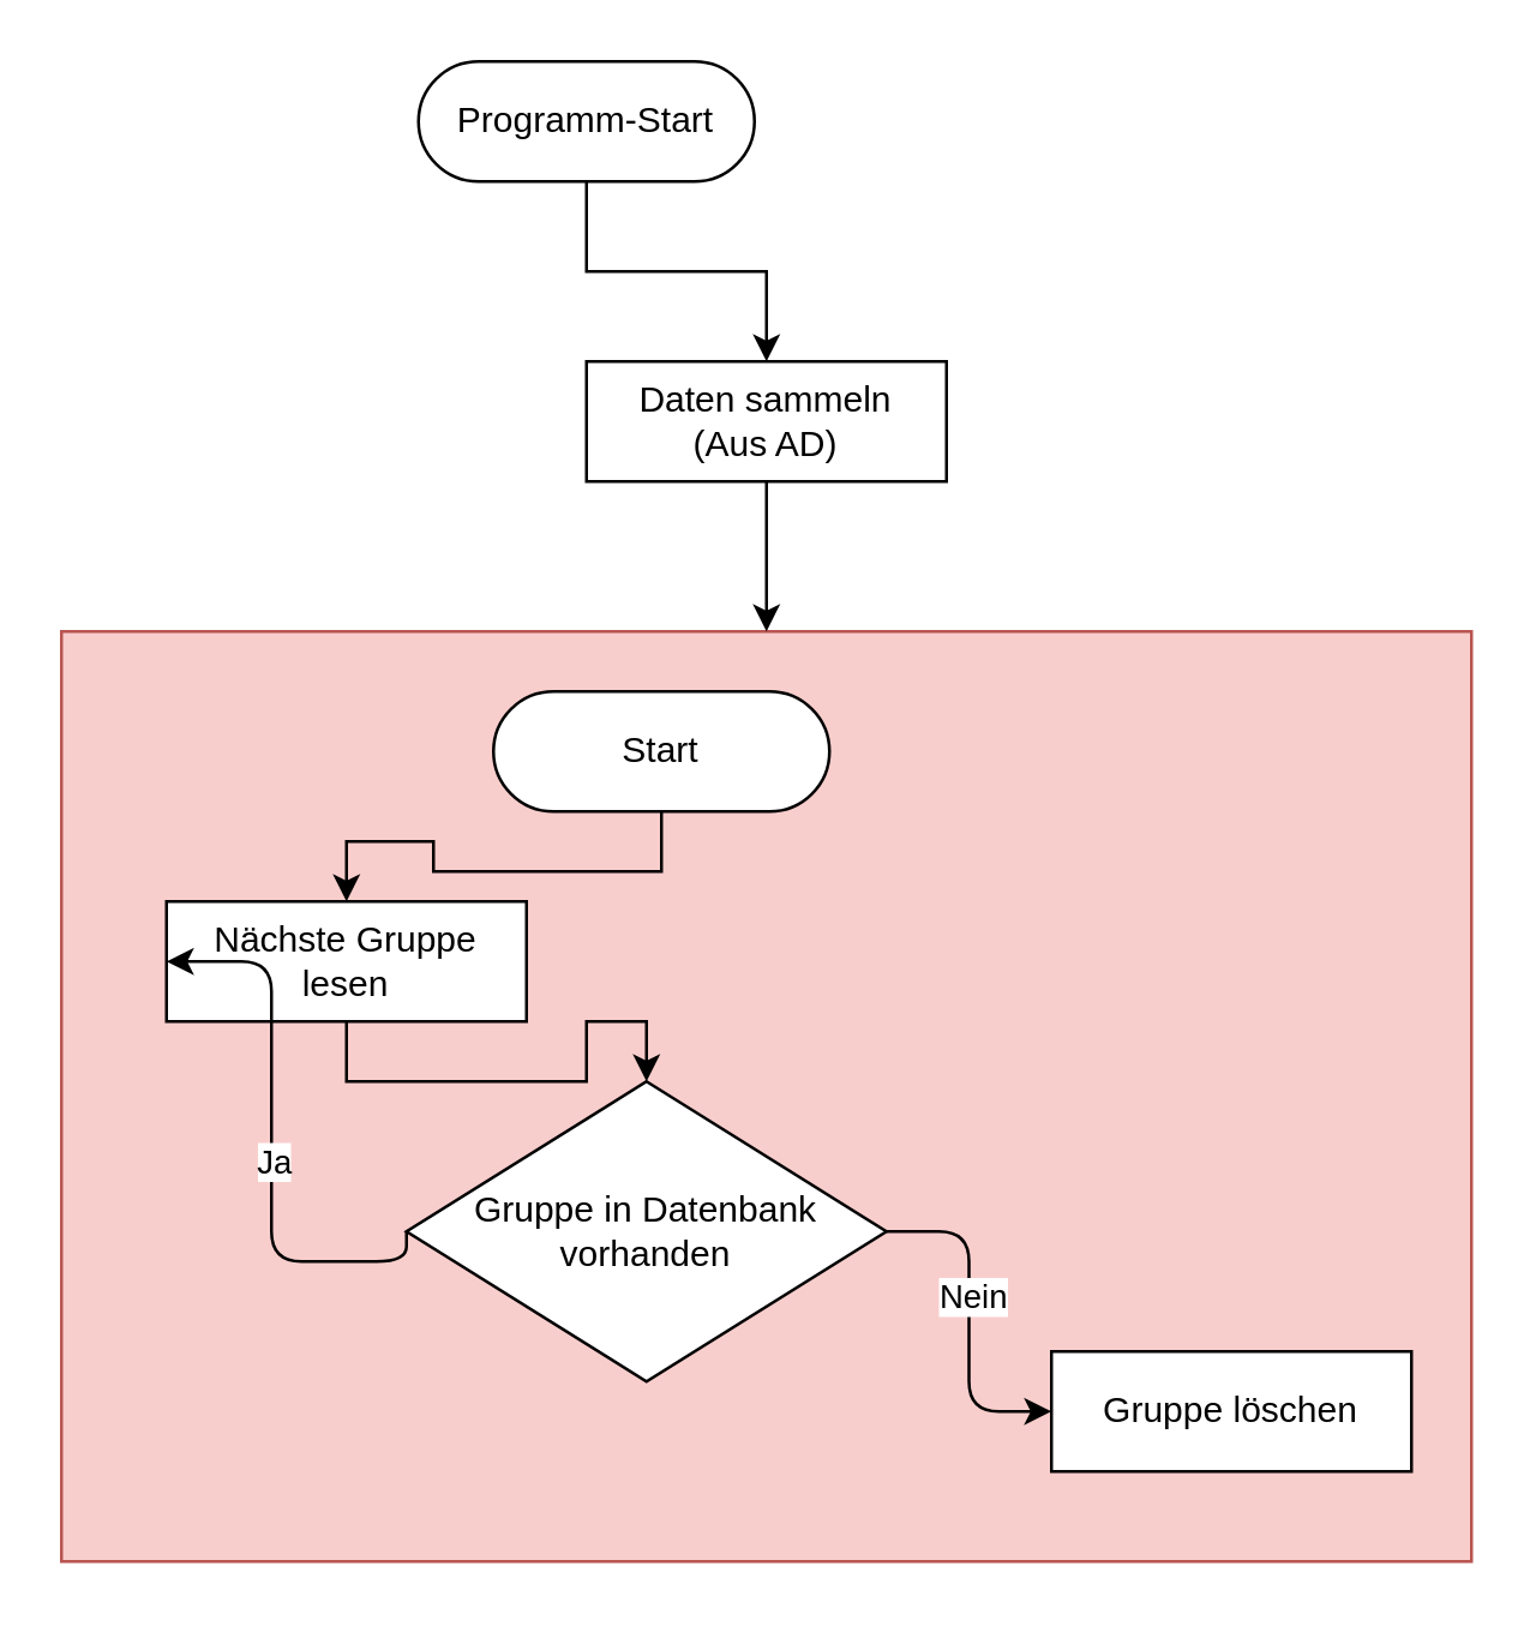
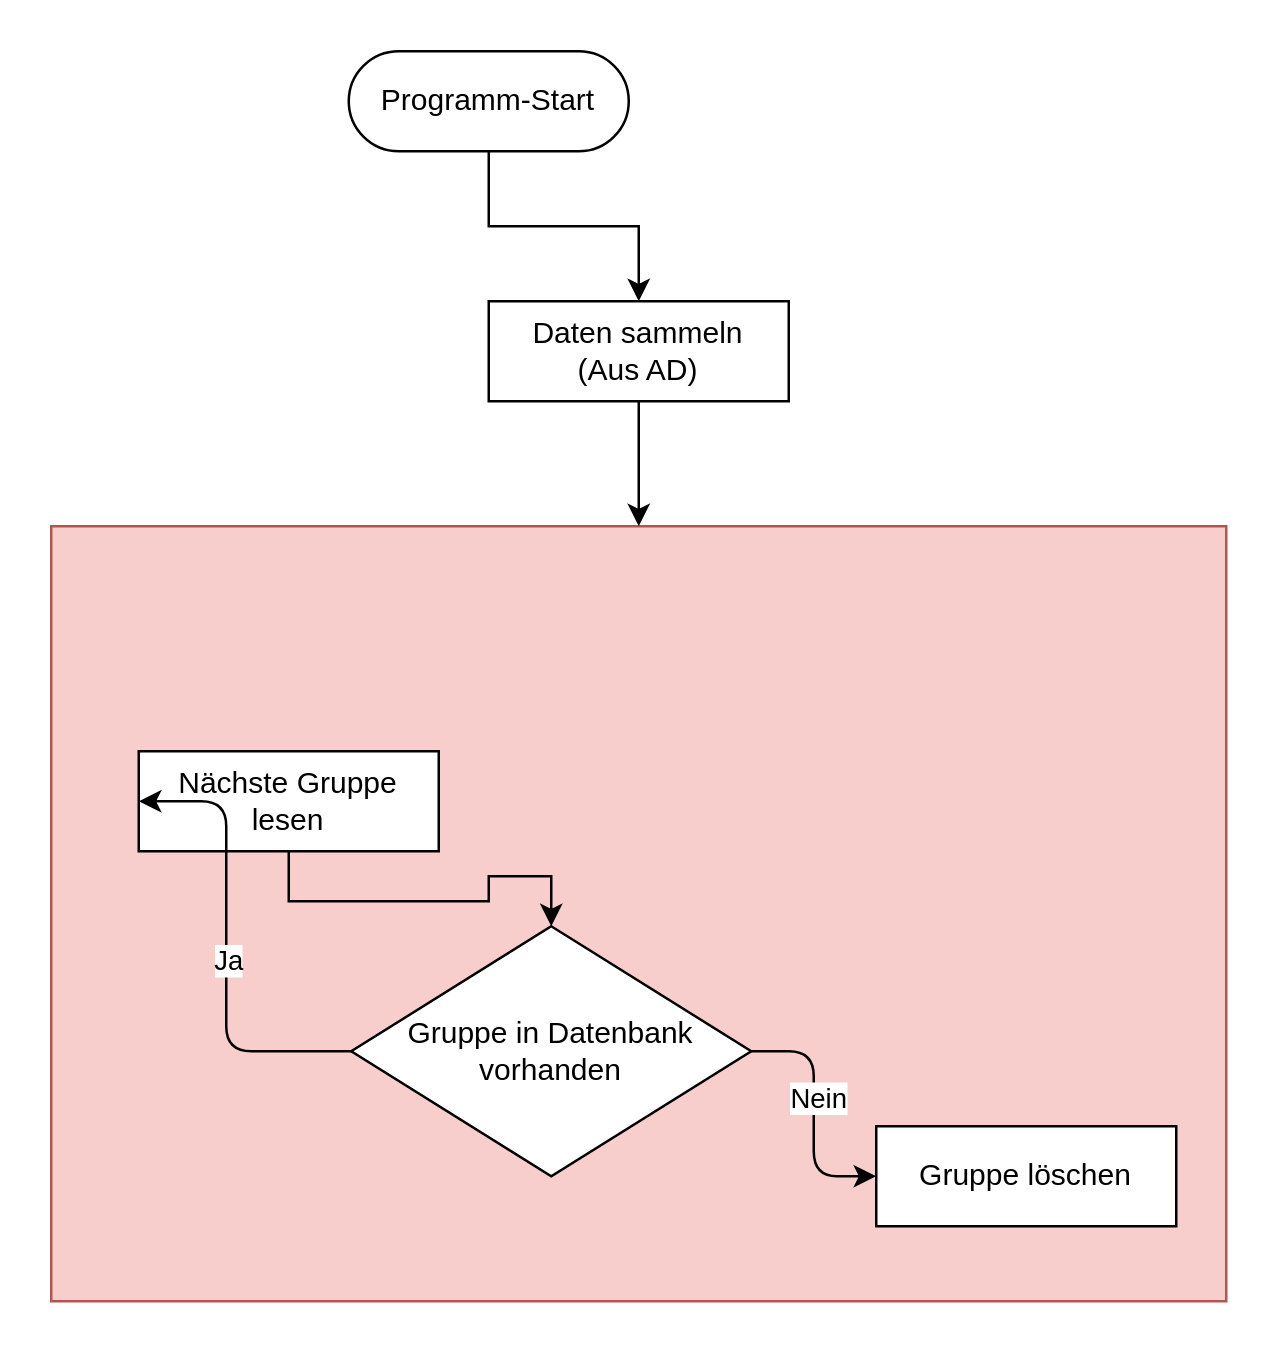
  <mxCell id="0" />
  <mxCell id="1" parent="0" />
  <mxCell id="2" value="" style="rounded=0;whiteSpace=wrap;html=1;fillColor=#f8cecc;strokeColor=#b85450;" vertex="1" parent="1"><mxGeometry x="20" y="210" width="470" height="310" as="geometry" /></mxCell>
  <mxCell id="3" value="Programm-Start" style="rounded=1;whiteSpace=wrap;html=1;arcSize=50;" vertex="1" parent="1"><mxGeometry x="139" y="20" width="112" height="40" as="geometry" /></mxCell>
  <mxCell id="4" style="edgeStyle=orthogonalEdgeStyle;rounded=0;orthogonalLoop=1;jettySize=auto;html=1;exitX=0.5;exitY=1;exitDx=0;exitDy=0;entryX=0.5;entryY=0;entryDx=0;entryDy=0;" edge="1" parent="1" source="3" target="6"><mxGeometry relative="1" as="geometry"><mxPoint x="255" y="60" as="sourcePoint" /><mxPoint x="255" y="110" as="targetPoint" /></mxGeometry></mxCell>
  <mxCell id="5" style="edgeStyle=orthogonalEdgeStyle;rounded=0;orthogonalLoop=1;jettySize=auto;html=1;exitX=0.5;exitY=1;exitDx=0;exitDy=0;entryX=0.5;entryY=0;entryDx=0;entryDy=0;" edge="1" parent="1" source="6" target="2"><mxGeometry relative="1" as="geometry" /></mxCell>
  <mxCell id="6" value="Daten sammeln&lt;br&gt;(Aus AD)" style="rounded=0;whiteSpace=wrap;html=1;" vertex="1" parent="1"><mxGeometry x="195" y="120" width="120" height="40" as="geometry" /></mxCell>
- <mxCell id="7" style="edgeStyle=orthogonalEdgeStyle;rounded=0;orthogonalLoop=1;jettySize=auto;html=1;exitX=0.5;exitY=1;exitDx=0;exitDy=0;entryX=0.5;entryY=0;entryDx=0;entryDy=0;" edge="1" parent="1" source="8" target="9"><mxGeometry relative="1" as="geometry" /></mxCell>
- <mxCell id="8" value="Start" style="rounded=1;whiteSpace=wrap;html=1;arcSize=50;" vertex="1" parent="1"><mxGeometry x="164" y="230" width="112" height="40" as="geometry" /></mxCell>
  <mxCell id="9" value="Nächste Gruppe lesen" style="rounded=0;whiteSpace=wrap;html=1;" vertex="1" parent="1"><mxGeometry x="55" y="300" width="120" height="40" as="geometry" /></mxCell>
  <mxCell id="10" style="edgeStyle=orthogonalEdgeStyle;rounded=1;orthogonalLoop=1;jettySize=auto;html=1;exitX=0;exitY=0.5;exitDx=0;exitDy=0;entryX=0;entryY=0.5;entryDx=0;entryDy=0;" edge="1" parent="1" source="14" target="9"><mxGeometry relative="1" as="geometry"><Array as="points"><mxPoint x="90" y="420" /><mxPoint x="90" y="320" /></Array><mxPoint x="150" y="730" as="sourcePoint" /></mxGeometry></mxCell>
  <mxCell id="11" value="Ja" style="edgeLabel;html=1;align=center;verticalAlign=middle;resizable=0;points=[];" vertex="1" connectable="0" parent="10"><mxGeometry x="-0.224" y="3" relative="1" as="geometry"><mxPoint x="3" y="-15" as="offset" /></mxGeometry></mxCell>
  <mxCell id="12" style="edgeStyle=orthogonalEdgeStyle;rounded=1;orthogonalLoop=1;jettySize=auto;html=1;exitX=1;exitY=0.5;exitDx=0;exitDy=0;entryX=0;entryY=0.5;entryDx=0;entryDy=0;" edge="1" parent="1" source="14" target="16"><mxGeometry relative="1" as="geometry" /></mxCell>
  <mxCell id="13" value="Nein" style="edgeLabel;html=1;align=center;verticalAlign=middle;resizable=0;points=[];" vertex="1" connectable="0" parent="12"><mxGeometry x="-0.144" y="1" relative="1" as="geometry"><mxPoint as="offset" /></mxGeometry></mxCell>
- <mxCell id="14" value="Gruppe in Datenbank vorhanden" style="rhombus;whiteSpace=wrap;html=1;" vertex="1" parent="1"><mxGeometry x="135" y="360" width="160" height="100" as="geometry" /></mxCell>
+ <mxCell id="14" value="Gruppe in Datenbank vorhanden" style="rhombus;whiteSpace=wrap;html=1;" vertex="1" parent="1"><mxGeometry x="140" y="370" width="160" height="100" as="geometry" /></mxCell>
  <mxCell id="15" style="edgeStyle=orthogonalEdgeStyle;rounded=0;orthogonalLoop=1;jettySize=auto;html=1;exitX=0.5;exitY=1;exitDx=0;exitDy=0;entryX=0.5;entryY=0;entryDx=0;entryDy=0;" edge="1" parent="1" source="9" target="14"><mxGeometry relative="1" as="geometry"><mxPoint x="220" y="340" as="sourcePoint" /><mxPoint x="220" y="650" as="targetPoint" /></mxGeometry></mxCell>
  <mxCell id="16" value="Gruppe löschen" style="rounded=0;whiteSpace=wrap;html=1;" vertex="1" parent="1"><mxGeometry x="350" y="450" width="120" height="40" as="geometry" /></mxCell>
